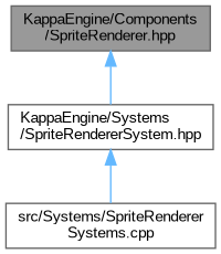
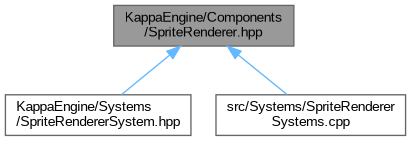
  digraph {
    fontname="Liberation Sans"
    node [color=grey40 fillcolor=white fontname="Liberation Sans" fontsize=10 shape=box style=filled]
    edge [color=steelblue1 dir=back fontname="Liberation Sans" fontsize=10 labelfontname=Helvetica labelfontsize=10 style=solid]
    n1 [color=gray40 fillcolor=grey60 fontcolor=black height=0.2 label="KappaEngine/Components\l/SpriteRenderer.hpp" width=0.4]
    n2 [height=0.2 label="KappaEngine/Systems\l/SpriteRendererSystem.hpp" width=0.4]
    n3 [height=0.2 label="src/Systems/SpriteRenderer\lSystems.cpp" width=0.4]
    n1 -> n2
-   n2 -> n3
+   n1 -> n3
  }
